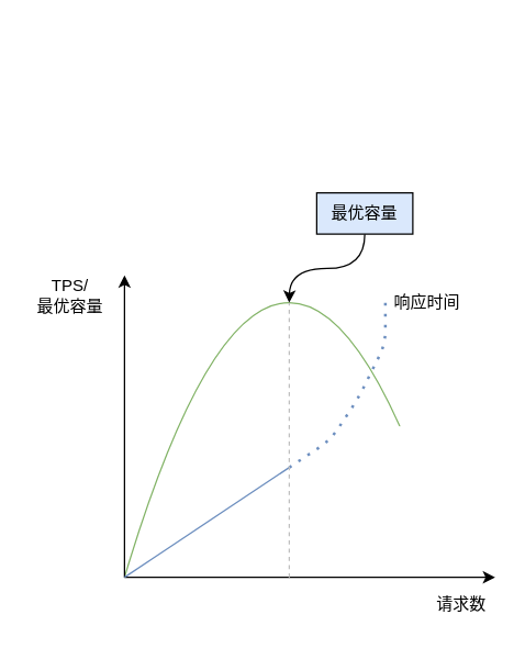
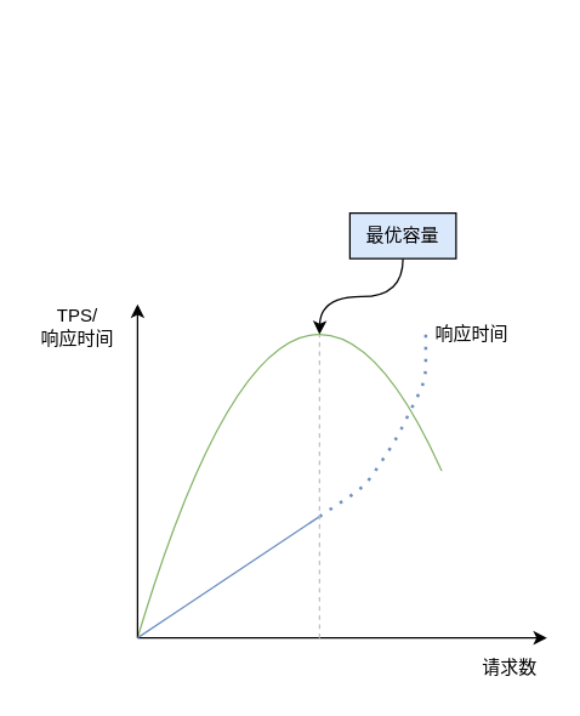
  <mxCell id="0" />
  <mxCell id="1" parent="0" />
  <mxCell id="2" value="" style="endArrow=none;html=1;curved=1;fillColor=#d5e8d4;strokeColor=#82b366;" edge="1" parent="1"><mxGeometry width="50" height="50" relative="1" as="geometry"><mxPoint x="90" y="420" as="sourcePoint" /><mxPoint x="330" y="420" as="targetPoint" /><Array as="points"><mxPoint x="210" y="20" /></Array></mxGeometry></mxCell>
  <mxCell id="3" value="" style="rounded=0;whiteSpace=wrap;html=1;strokeColor=none;" vertex="1" parent="1"><mxGeometry x="275" y="310" width="65" height="110" as="geometry" /></mxCell>
  <mxCell id="4" value="" style="endArrow=classic;html=1;rounded=0;" edge="1" parent="1"><mxGeometry width="50" height="50" relative="1" as="geometry"><mxPoint x="90" y="420" as="sourcePoint" /><mxPoint x="360" y="420" as="targetPoint" /></mxGeometry></mxCell>
  <mxCell id="5" value="" style="endArrow=classic;html=1;rounded=0;" edge="1" parent="1"><mxGeometry width="50" height="50" relative="1" as="geometry"><mxPoint x="90" y="420" as="sourcePoint" /><mxPoint x="90" y="200" as="targetPoint" /></mxGeometry></mxCell>
  <mxCell id="6" value="" style="endArrow=none;html=1;rounded=1;fillColor=#dae8fc;strokeColor=#6c8ebf;" edge="1" parent="1"><mxGeometry width="50" height="50" relative="1" as="geometry"><mxPoint x="90" y="420" as="sourcePoint" /><mxPoint x="210" y="340" as="targetPoint" /></mxGeometry></mxCell>
  <mxCell id="7" value="" style="endArrow=none;dashed=1;html=1;dashPattern=1 3;strokeWidth=2;rounded=1;fillColor=#dae8fc;strokeColor=#6c8ebf;" edge="1" parent="1"><mxGeometry width="50" height="50" relative="1" as="geometry"><mxPoint x="210" y="340" as="sourcePoint" /><mxPoint x="280" y="220" as="targetPoint" /><Array as="points"><mxPoint x="240" y="320" /><mxPoint x="260" y="290" /><mxPoint x="280" y="250" /></Array></mxGeometry></mxCell>
  <mxCell id="8" value="响应时间" style="text;html=1;align=center;verticalAlign=middle;resizable=0;points=[];autosize=1;strokeColor=none;fillColor=none;" vertex="1" parent="1"><mxGeometry x="280" y="210" width="60" height="20" as="geometry" /></mxCell>
  <mxCell id="9" value="请求数" style="text;html=1;align=center;verticalAlign=middle;resizable=0;points=[];autosize=1;strokeColor=none;fillColor=none;" vertex="1" parent="1"><mxGeometry x="310" y="430" width="50" height="20" as="geometry" /></mxCell>
- <mxCell id="10" value="TPS/&lt;br&gt;最优容量" style="text;html=1;align=center;verticalAlign=middle;resizable=0;points=[];autosize=1;strokeColor=none;fillColor=none;" vertex="1" parent="1"><mxGeometry x="20" y="200" width="60" height="30" as="geometry" /></mxCell>
+ <mxCell id="10" value="TPS/&lt;br&gt;响应时间" style="text;html=1;align=center;verticalAlign=middle;resizable=0;points=[];autosize=1;strokeColor=none;fillColor=none;" vertex="1" parent="1"><mxGeometry x="20" y="200" width="60" height="30" as="geometry" /></mxCell>
  <mxCell id="11" value="" style="endArrow=none;dashed=1;html=1;strokeWidth=1;curved=1;strokeColor=#BFBFBF;" edge="1" parent="1"><mxGeometry width="50" height="50" relative="1" as="geometry"><mxPoint x="210" y="420" as="sourcePoint" /><mxPoint x="210" y="220" as="targetPoint" /></mxGeometry></mxCell>
  <mxCell id="12" style="edgeStyle=orthogonalEdgeStyle;curved=1;orthogonalLoop=1;jettySize=auto;html=1;exitX=0.5;exitY=1;exitDx=0;exitDy=0;strokeColor=#000000;strokeWidth=1;" edge="1" parent="1" source="13"><mxGeometry relative="1" as="geometry"><mxPoint x="210" y="220" as="targetPoint" /></mxGeometry></mxCell>
  <mxCell id="13" value="最优容量" style="rounded=0;whiteSpace=wrap;html=1;strokeColor=default;fillColor=#dae8fc;" vertex="1" parent="1"><mxGeometry x="230" y="140" width="70" height="30" as="geometry" /></mxCell>
